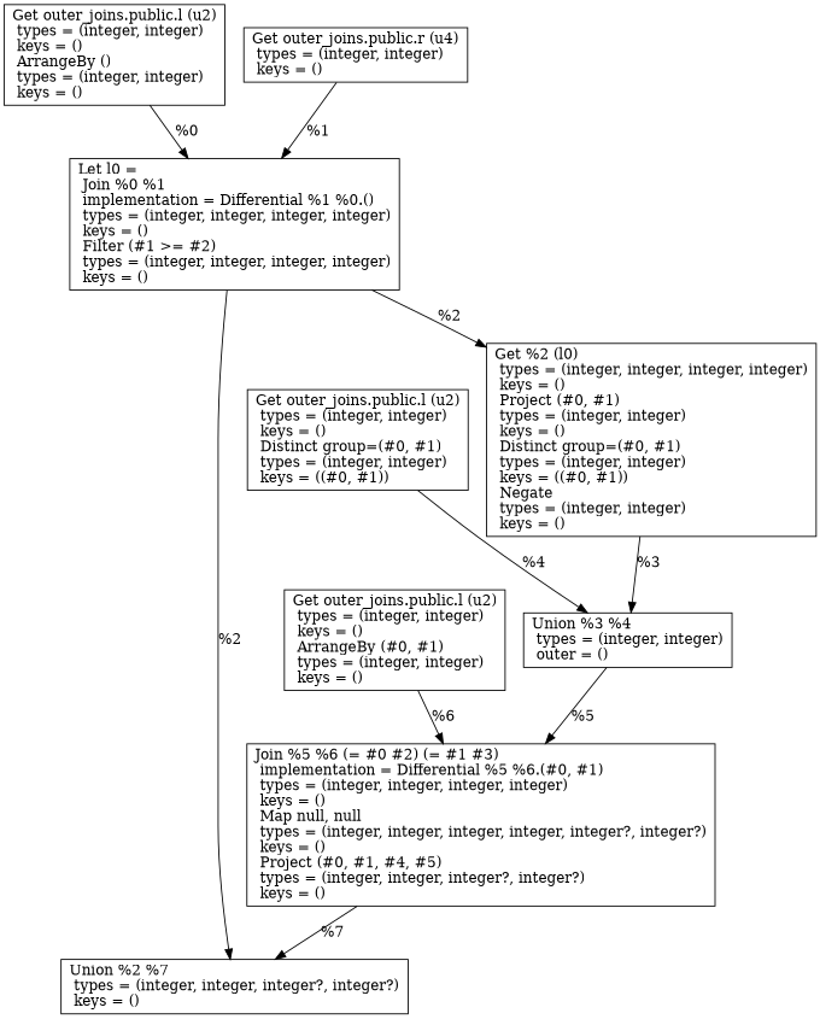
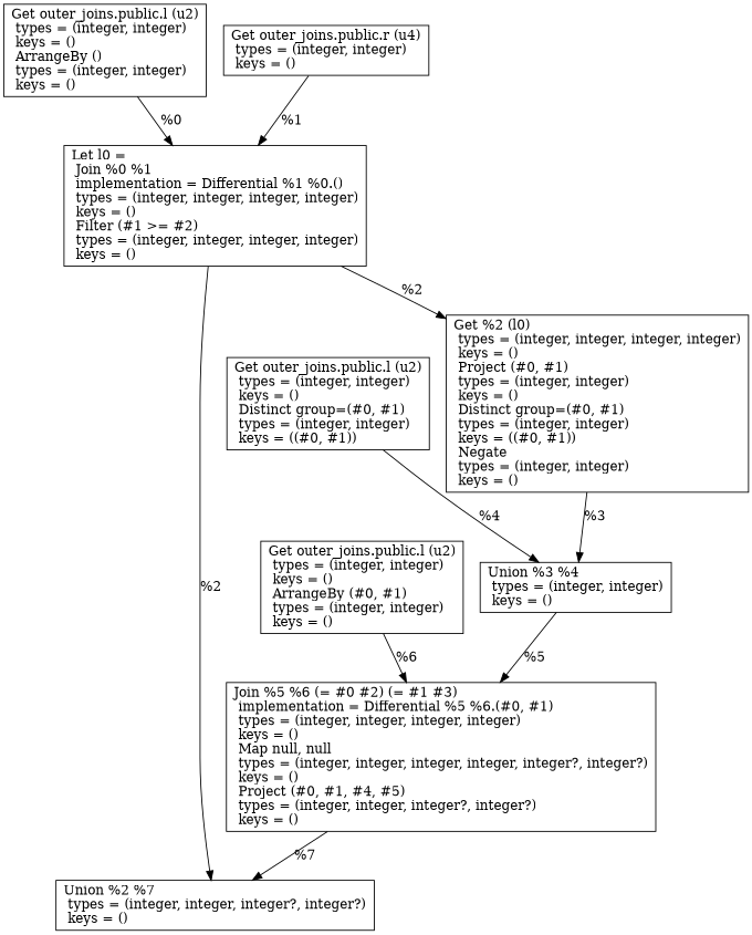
  digraph {
    node [shape=record]
    n1 [label=" Get outer_joins.public.l (u2)\l  types = (integer, integer)\l  keys = ()\l ArrangeBy ()\l  types = (integer, integer)\l  keys = ()\l"]
    n2 [label="Let l0 =\l Join %0 %1\l  implementation = Differential %1 %0.()\l  types = (integer, integer, integer, integer)\l  keys = ()\l Filter (#1 \>= #2)\l  types = (integer, integer, integer, integer)\l  keys = ()\l"]
    n3 [label=" Get outer_joins.public.r (u4)\l  types = (integer, integer)\l  keys = ()\l"]
    n4 [label=" Get %2 (l0)\l  types = (integer, integer, integer, integer)\l  keys = ()\l Project (#0, #1)\l  types = (integer, integer)\l  keys = ()\l Distinct group=(#0, #1)\l  types = (integer, integer)\l  keys = ((#0, #1))\l Negate\l  types = (integer, integer)\l  keys = ()\l"]
    n5 [label=" Union %2 %7\l  types = (integer, integer, integer?, integer?)\l  keys = ()\l"]
-   n6 [label=" Union %3 %4\l  types = (integer, integer)\l  outer = ()\l"]
+   n6 [label=" Union %3 %4\l  types = (integer, integer)\l  keys = ()\l"]
    n7 [label=" Get outer_joins.public.l (u2)\l  types = (integer, integer)\l  keys = ()\l Distinct group=(#0, #1)\l  types = (integer, integer)\l  keys = ((#0, #1))\l"]
    n8 [label=" Join %5 %6 (= #0 #2) (= #1 #3)\l  implementation = Differential %5 %6.(#0, #1)\l  types = (integer, integer, integer, integer)\l  keys = ()\l Map null, null\l  types = (integer, integer, integer, integer, integer?, integer?)\l  keys = ()\l Project (#0, #1, #4, #5)\l  types = (integer, integer, integer?, integer?)\l  keys = ()\l"]
    n9 [label=" Get outer_joins.public.l (u2)\l  types = (integer, integer)\l  keys = ()\l ArrangeBy (#0, #1)\l  types = (integer, integer)\l  keys = ()\l"]
    n1 -> n2 [label="%0\l"]
    n2 -> n4 [label="%2\l"]
    n2 -> n5 [label="%2\l"]
    n3 -> n2 [label="%1\l"]
    n4 -> n6 [label="%3\l"]
    n6 -> n8 [label="%5\l"]
    n7 -> n6 [label="%4\l"]
    n8 -> n5 [label="%7\l"]
    n9 -> n8 [label="%6\l"]
  }
